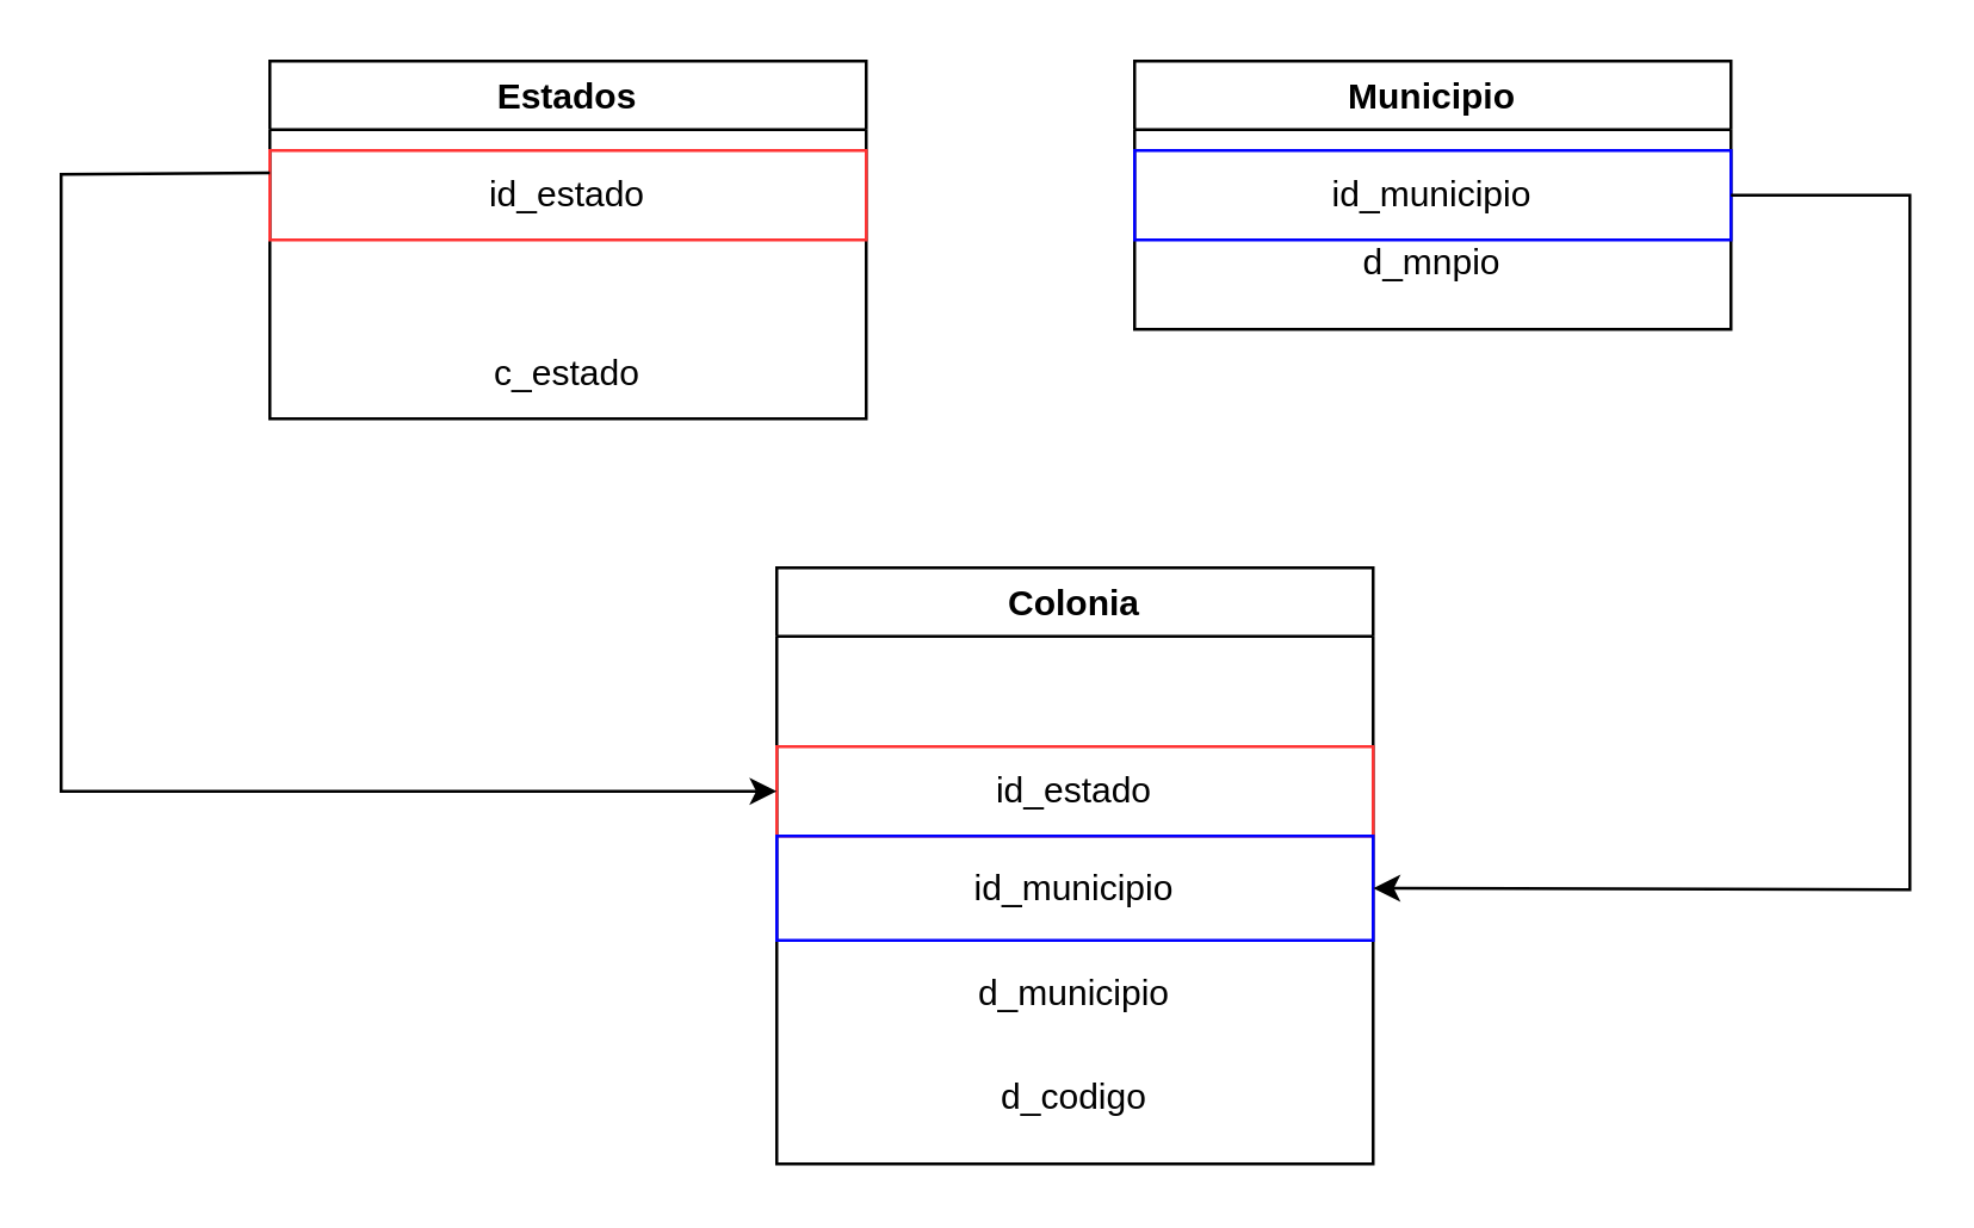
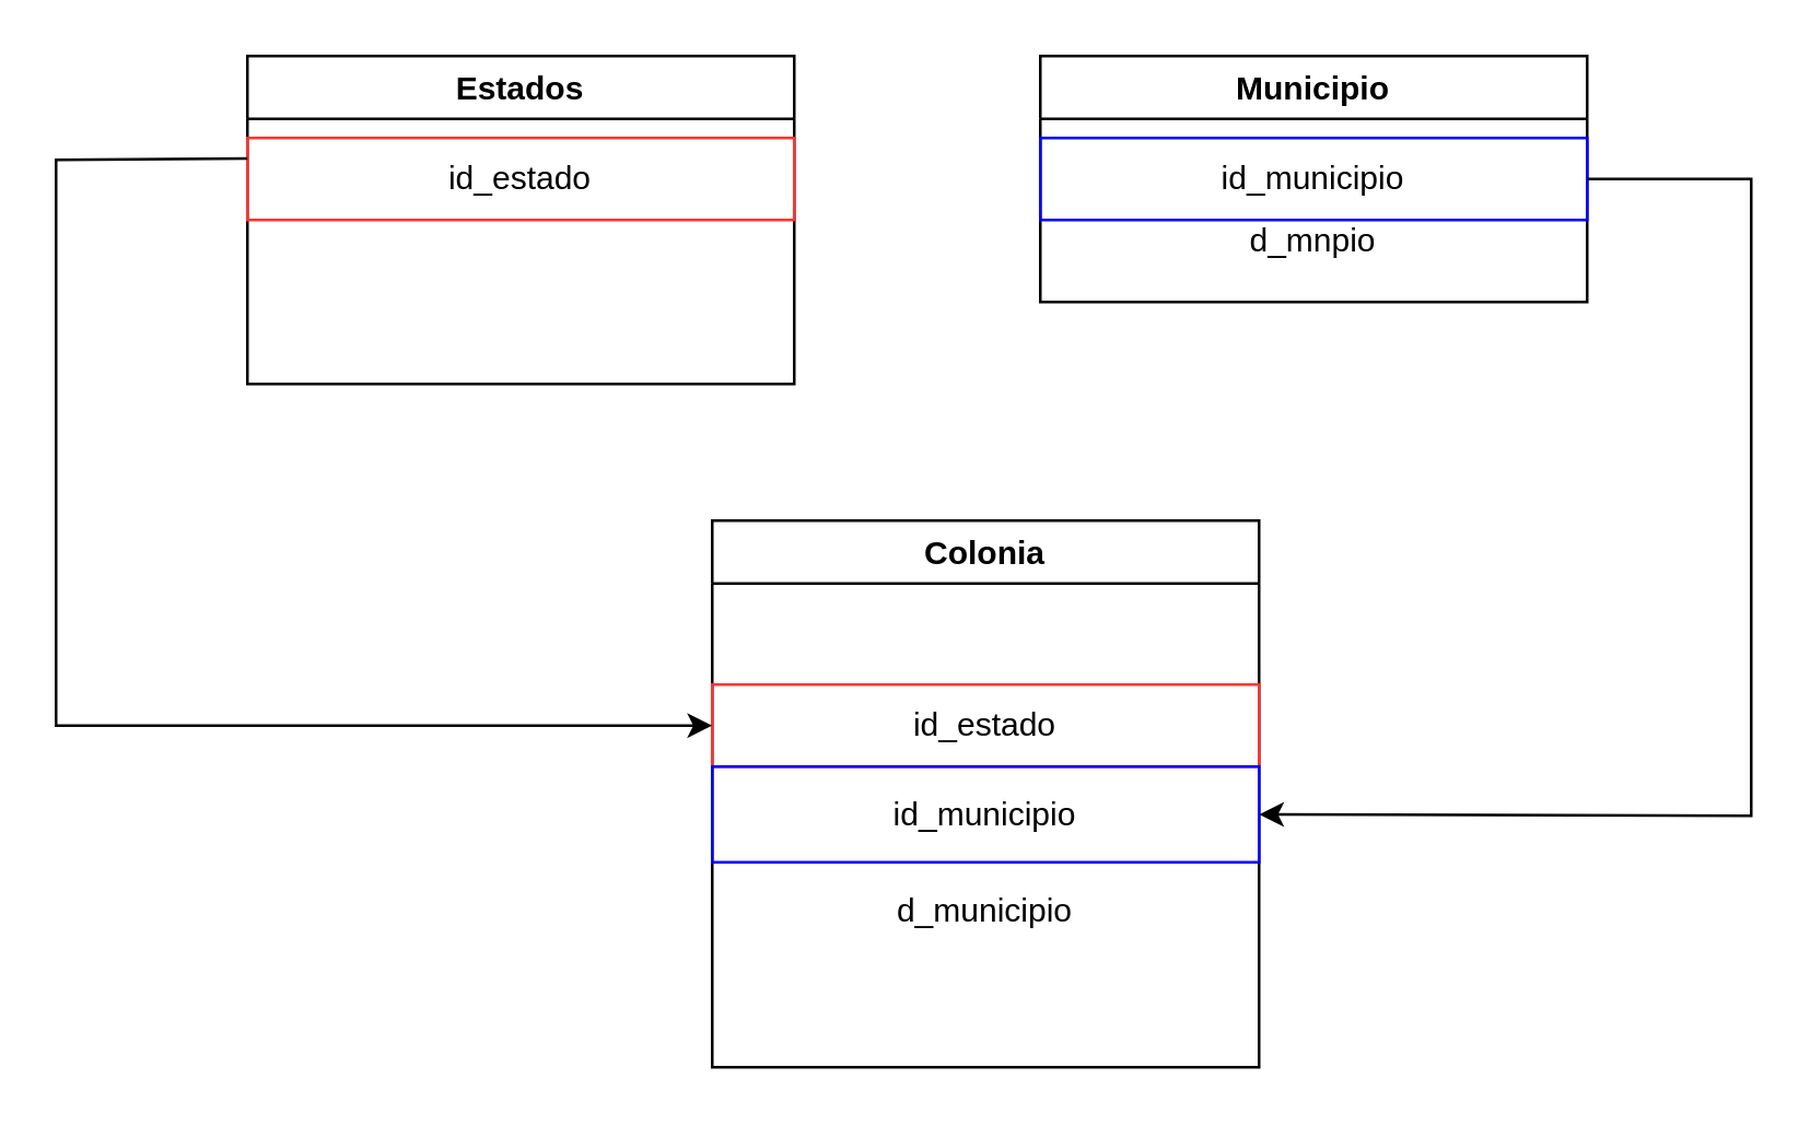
  <mxCell id="0" />
  <mxCell id="1" parent="0" />
  <mxCell id="2" value="Estados" style="swimlane;" vertex="1" parent="1"><mxGeometry x="90" y="20" width="200" height="120" as="geometry" /></mxCell>
- <mxCell id="3" value="c_estado" style="text;html=1;strokeColor=none;fillColor=none;align=center;verticalAlign=middle;whiteSpace=wrap;rounded=0;" vertex="1" parent="2"><mxGeometry y="90" width="200" height="30" as="geometry" /></mxCell>
  <mxCell id="4" value="id_estado" style="text;html=1;strokeColor=#FF3333;fillColor=none;align=center;verticalAlign=middle;whiteSpace=wrap;rounded=0;" vertex="1" parent="2"><mxGeometry y="30" width="200" height="30" as="geometry" /></mxCell>
  <mxCell id="5" value="Colonia" style="swimlane;" vertex="1" parent="1"><mxGeometry x="260" y="190" width="200" height="200" as="geometry" /></mxCell>
  <mxCell id="6" value="id_estado" style="text;html=1;strokeColor=#FF3333;fillColor=none;align=center;verticalAlign=middle;whiteSpace=wrap;rounded=0;" vertex="1" parent="5"><mxGeometry y="60" width="200" height="30" as="geometry" /></mxCell>
  <mxCell id="7" value="id_municipio" style="text;html=1;strokeColor=#0000FF;fillColor=none;align=center;verticalAlign=middle;whiteSpace=wrap;rounded=0;" vertex="1" parent="5"><mxGeometry y="90" width="200" height="35" as="geometry" /></mxCell>
  <mxCell id="8" value="d_municipio" style="text;html=1;strokeColor=none;fillColor=none;align=center;verticalAlign=middle;whiteSpace=wrap;rounded=0;" vertex="1" parent="5"><mxGeometry y="125" width="200" height="35" as="geometry" /></mxCell>
- <mxCell id="9" value="d_codigo" style="text;html=1;strokeColor=none;fillColor=none;align=center;verticalAlign=middle;whiteSpace=wrap;rounded=0;" vertex="1" parent="5"><mxGeometry y="160" width="200" height="35" as="geometry" /></mxCell>
  <mxCell id="10" value="Municipio" style="swimlane;" vertex="1" parent="1"><mxGeometry x="380" y="20" width="200" height="90" as="geometry" /></mxCell>
  <mxCell id="11" value="d_mnpio" style="text;html=1;strokeColor=none;fillColor=none;align=center;verticalAlign=middle;whiteSpace=wrap;rounded=0;" vertex="1" parent="10"><mxGeometry y="50" width="200" height="35" as="geometry" /></mxCell>
  <mxCell id="12" value="id_municipio" style="text;html=1;align=center;verticalAlign=middle;whiteSpace=wrap;rounded=0;shadow=0;strokeWidth=1;strokeColor=#0000FF;" vertex="1" parent="10"><mxGeometry y="30" width="200" height="30" as="geometry" /></mxCell>
  <mxCell id="13" value="" style="endArrow=classic;html=1;rounded=0;entryX=1;entryY=0.5;entryDx=0;entryDy=0;exitX=1;exitY=0.5;exitDx=0;exitDy=0;" edge="1" parent="1" source="12" target="7"><mxGeometry width="50" height="50" relative="1" as="geometry"><mxPoint x="540" y="190" as="sourcePoint" /><mxPoint x="590" y="140" as="targetPoint" /><Array as="points"><mxPoint x="640" y="65" /><mxPoint x="640" y="298" /></Array></mxGeometry></mxCell>
  <mxCell id="14" value="" style="endArrow=classic;html=1;rounded=0;entryX=0;entryY=0.5;entryDx=0;entryDy=0;exitX=0;exitY=0.25;exitDx=0;exitDy=0;" edge="1" parent="1" source="4" target="6"><mxGeometry width="50" height="50" relative="1" as="geometry"><mxPoint x="130" y="260" as="sourcePoint" /><mxPoint x="180" y="210" as="targetPoint" /><Array as="points"><mxPoint x="20" y="58" /><mxPoint x="20" y="265" /></Array></mxGeometry></mxCell>
